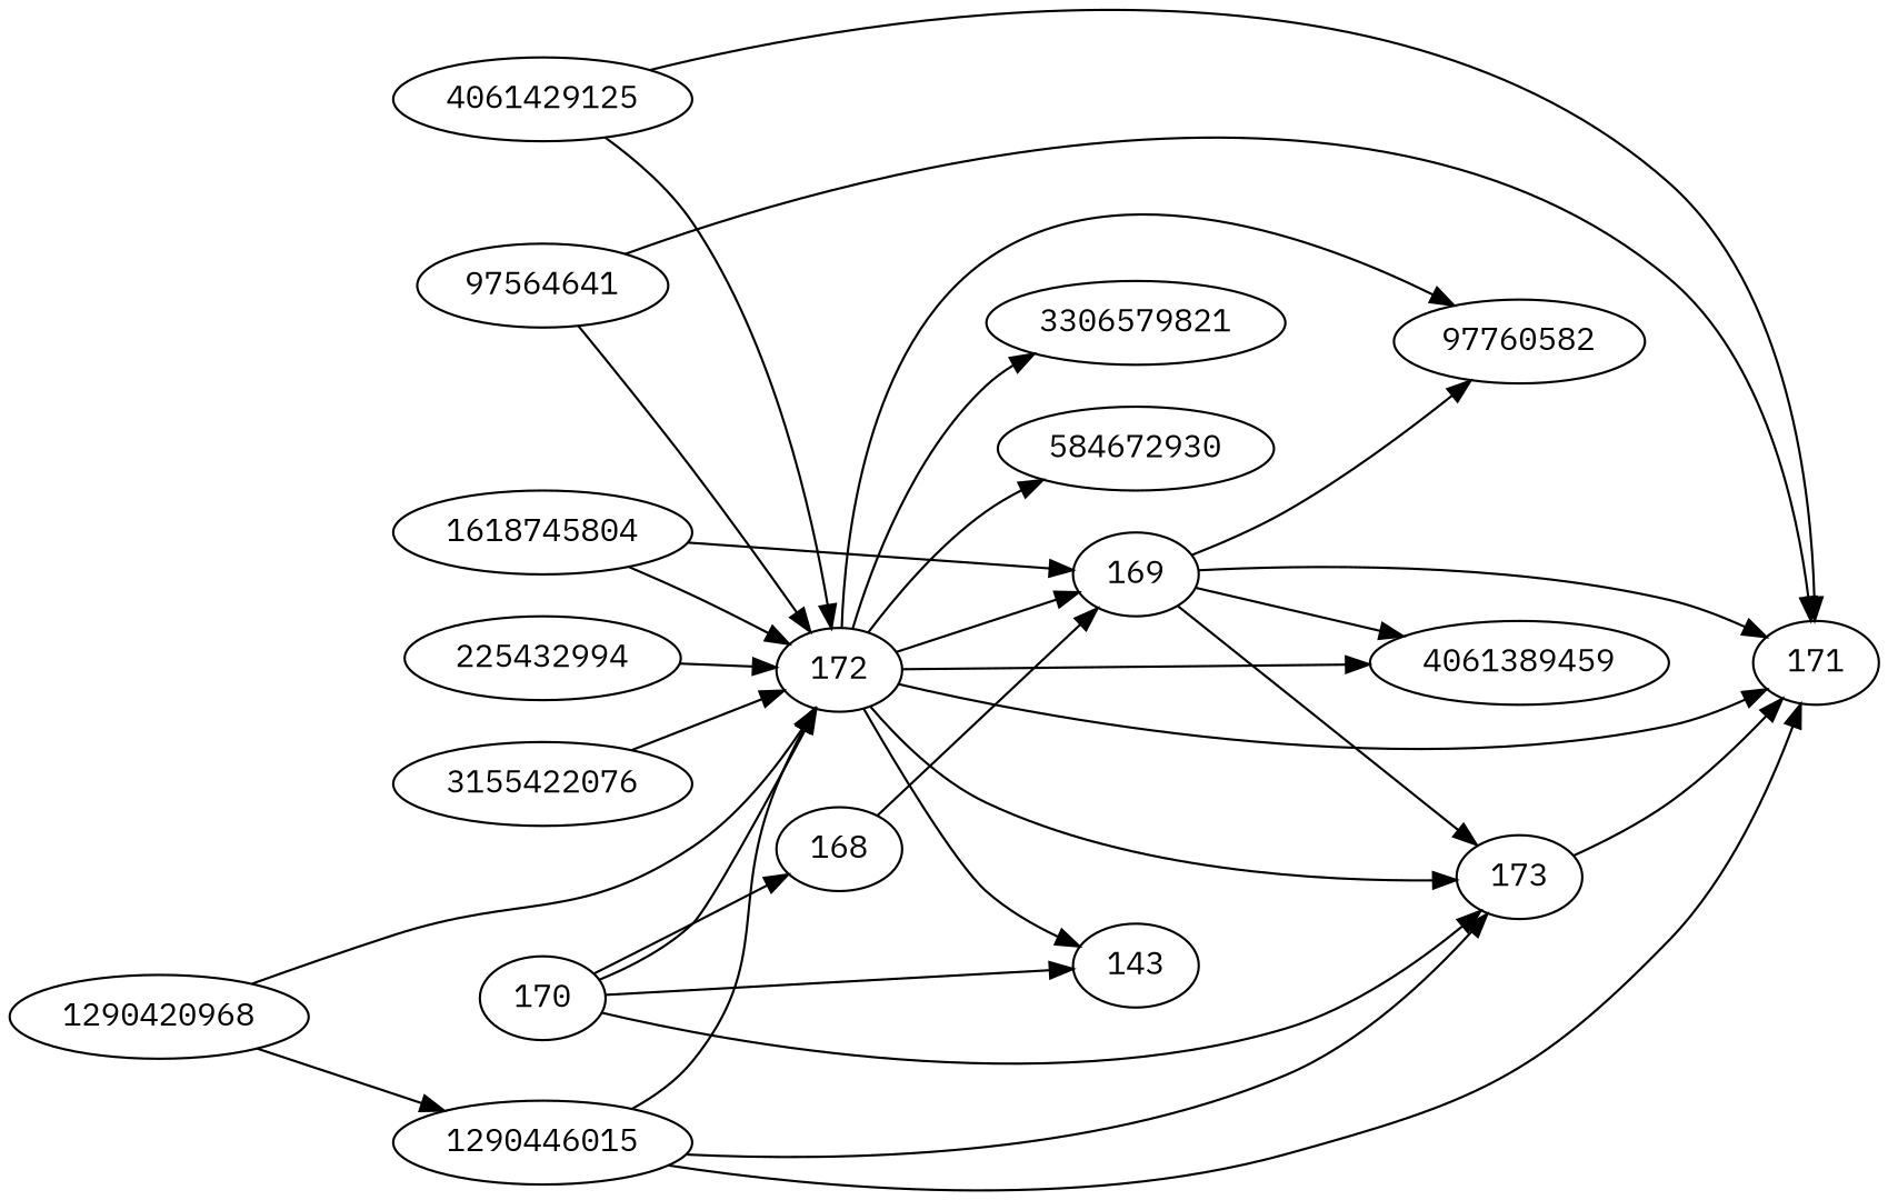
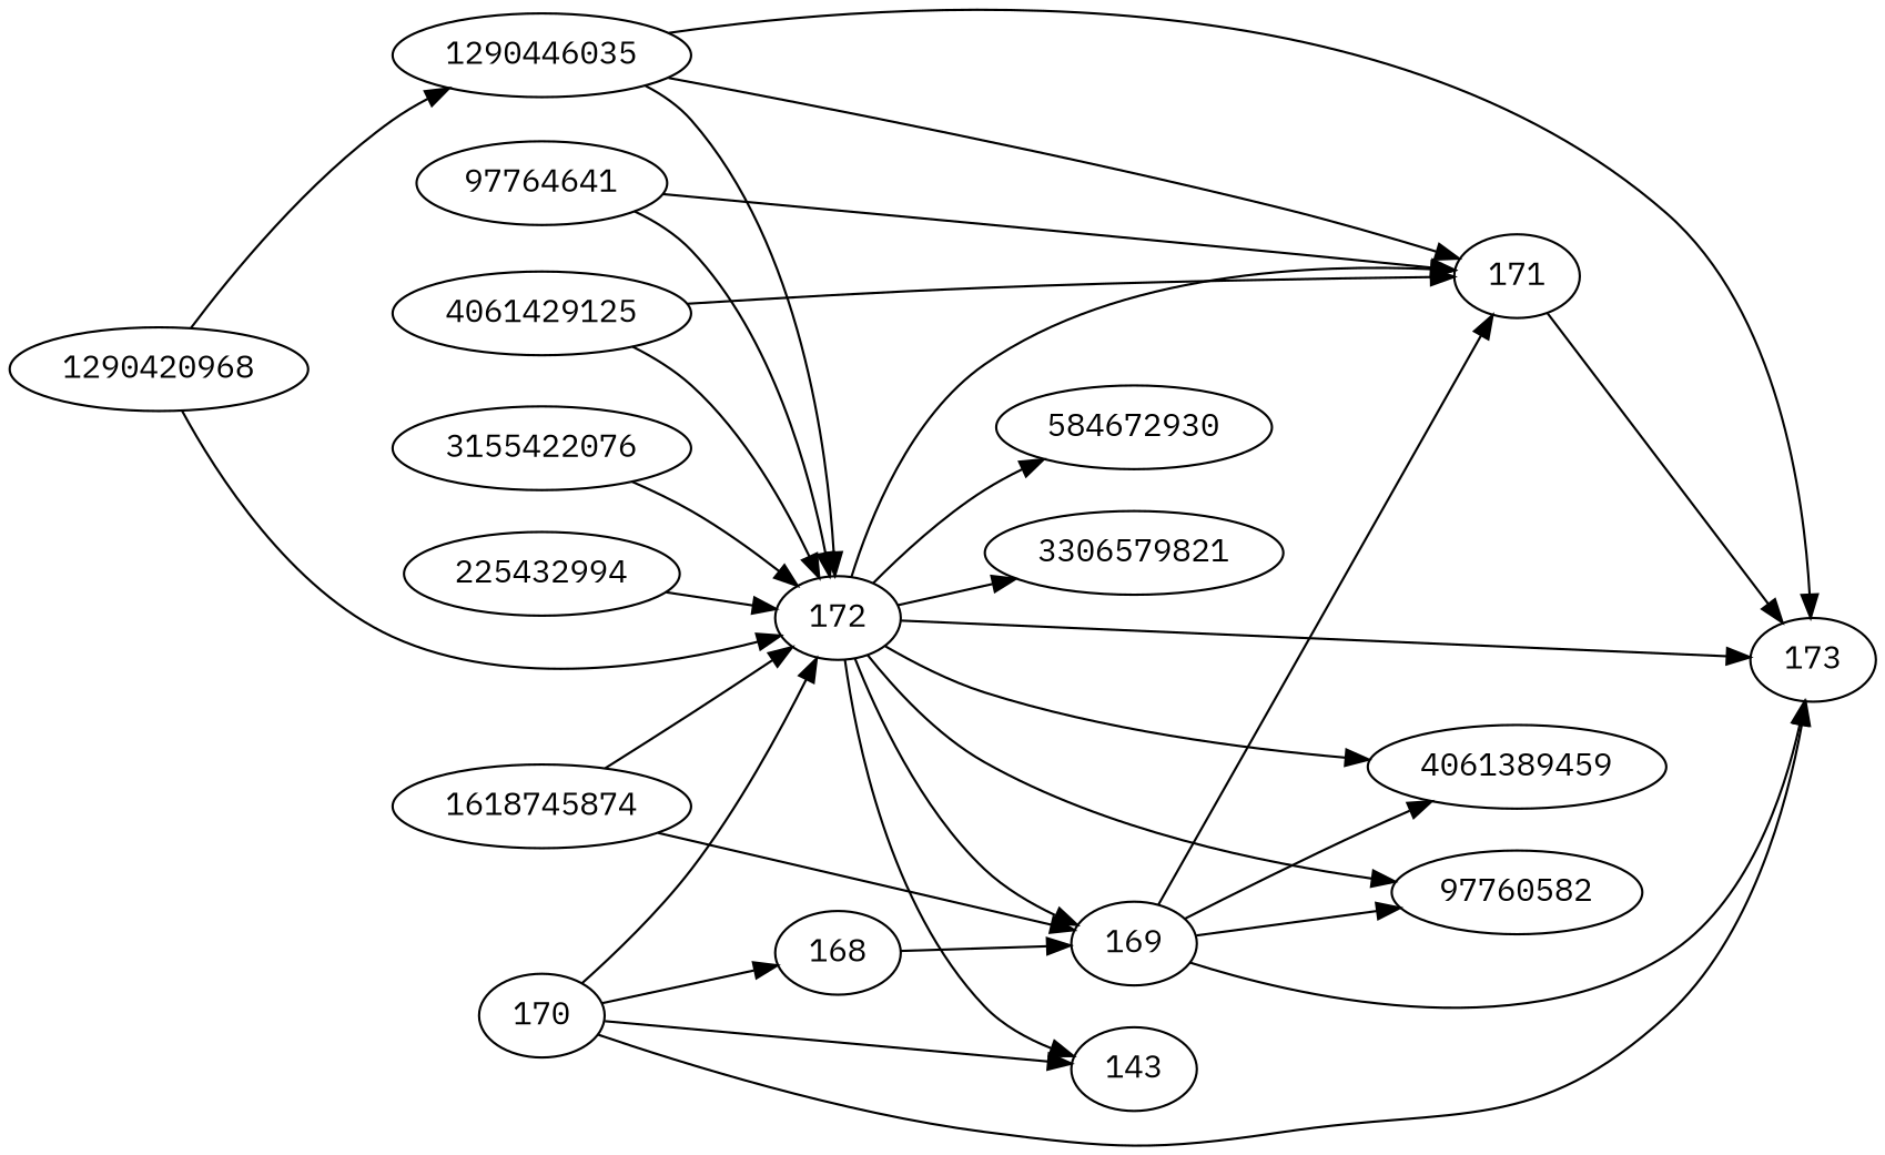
  strict digraph {
    fontname="IBM Plex Mono"
    rankdir=LR
    node [fontname="IBM Plex Mono"]
    edge [fontname="IBM Plex Mono"]
-   97764641 [label=97564641]
+   97764641
    171
    172
    4061389459
    169
    173
    143
    584672930
    97760582
    3306579821
    225432994
    4061429125
    168
    1290420968
-   1290446015
+   1290446015 [label=1290446035]
    170
-   1618745874 [label=1618745804]
+   1618745874
    3155422076
    97764641 -> 171
    97764641 -> 172
    172 -> 171
    172 -> 4061389459
    172 -> 169
    172 -> 173
    172 -> 143
    172 -> 584672930
    172 -> 97760582
    172 -> 3306579821
    169 -> 171
    169 -> 4061389459
    169 -> 173
    169 -> 97760582
-   173 -> 171
+   171 -> 173
    225432994 -> 172
    4061429125 -> 171
    4061429125 -> 172
    168 -> 169
    1290420968 -> 172
    1290420968 -> 1290446015
    1290446015 -> 171
    1290446015 -> 172
    1290446015 -> 173
    170 -> 172
    170 -> 173
    170 -> 143
    170 -> 168
    1618745874 -> 172
    1618745874 -> 169
    3155422076 -> 172
  }
